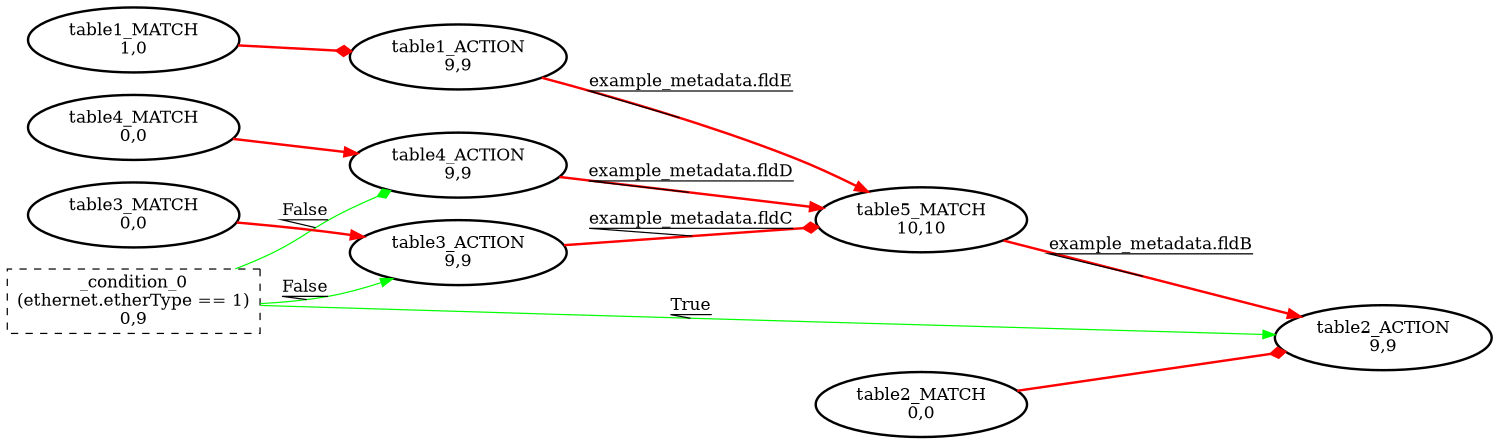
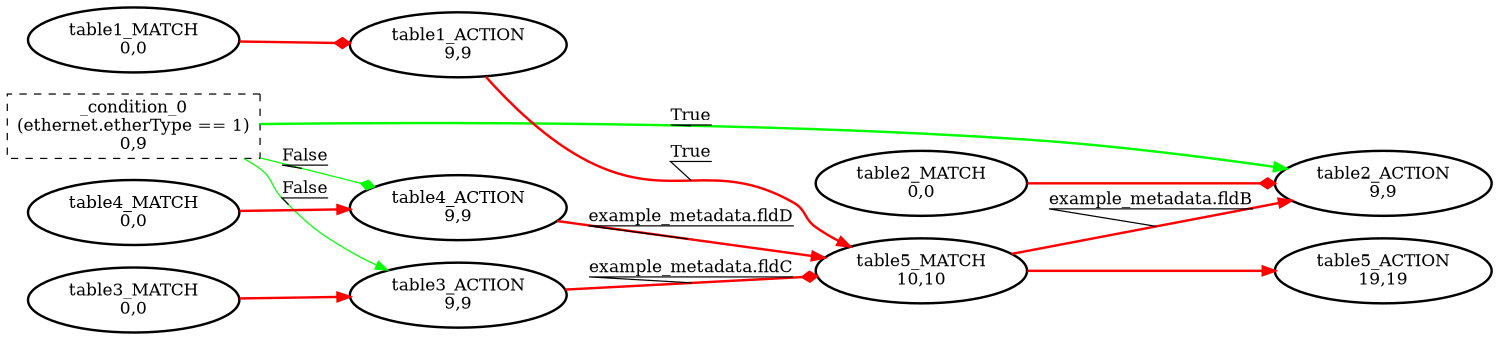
  digraph {
    rankdir=LR
    node [style=bold]
    edge [color=red decorate=true style=bold]
    n1 [label="_condition_0\n(ethernet.etherType == 1)\n0,9" shape=box style=dashed]
    n2 [label="table2_ACTION\n9,9"]
    n3 [label="table3_ACTION\n9,9"]
    n4 [label="table4_ACTION\n9,9"]
    n5 [label="table5_MATCH\n10,10"]
    n6 [label="table1_ACTION\n9,9"]
-   n8 [label="table1_MATCH\n1,0"]
+   n7 [label="table5_ACTION\n19,19"]
+   n8 [label="table1_MATCH\n0,0"]
    n9 [label="table2_MATCH\n0,0"]
    n10 [label="table3_MATCH\n0,0"]
    n11 [label="table4_MATCH\n0,0"]
-   n1 -> n2 [color=green label=True style=""]
+   n1 -> n2 [color=green label=True]
    n1 -> n3 [arrowhead=normal color=green label=False style=""]
    n1 -> n4 [arrowhead=diamond color=green label=False style=""]
    n3 -> n5 [arrowhead=diamond label="example_metadata.fldC"]
    n4 -> n5 [label="example_metadata.fldD"]
    n5 -> n2 [label="example_metadata.fldB"]
-   n6 -> n5 [label="example_metadata.fldE"]
+   n5 -> n7 [decorate=""]
+   n6 -> n5 [label=True]
    n8 -> n6 [arrowhead=diamond decorate=""]
    n9 -> n2 [arrowhead=diamond decorate=""]
    n10 -> n3 [decorate=""]
    n11 -> n4 [decorate=""]
  }
